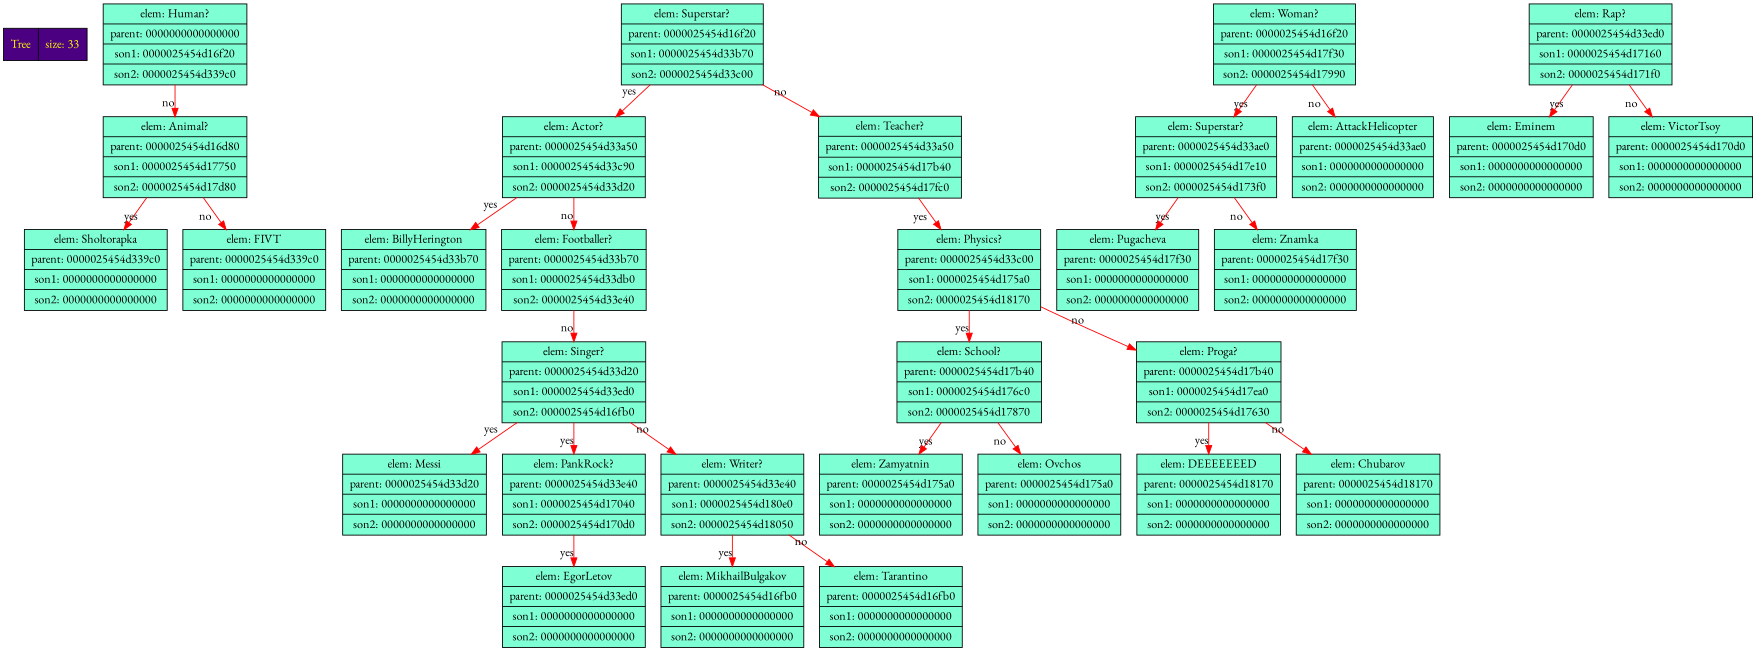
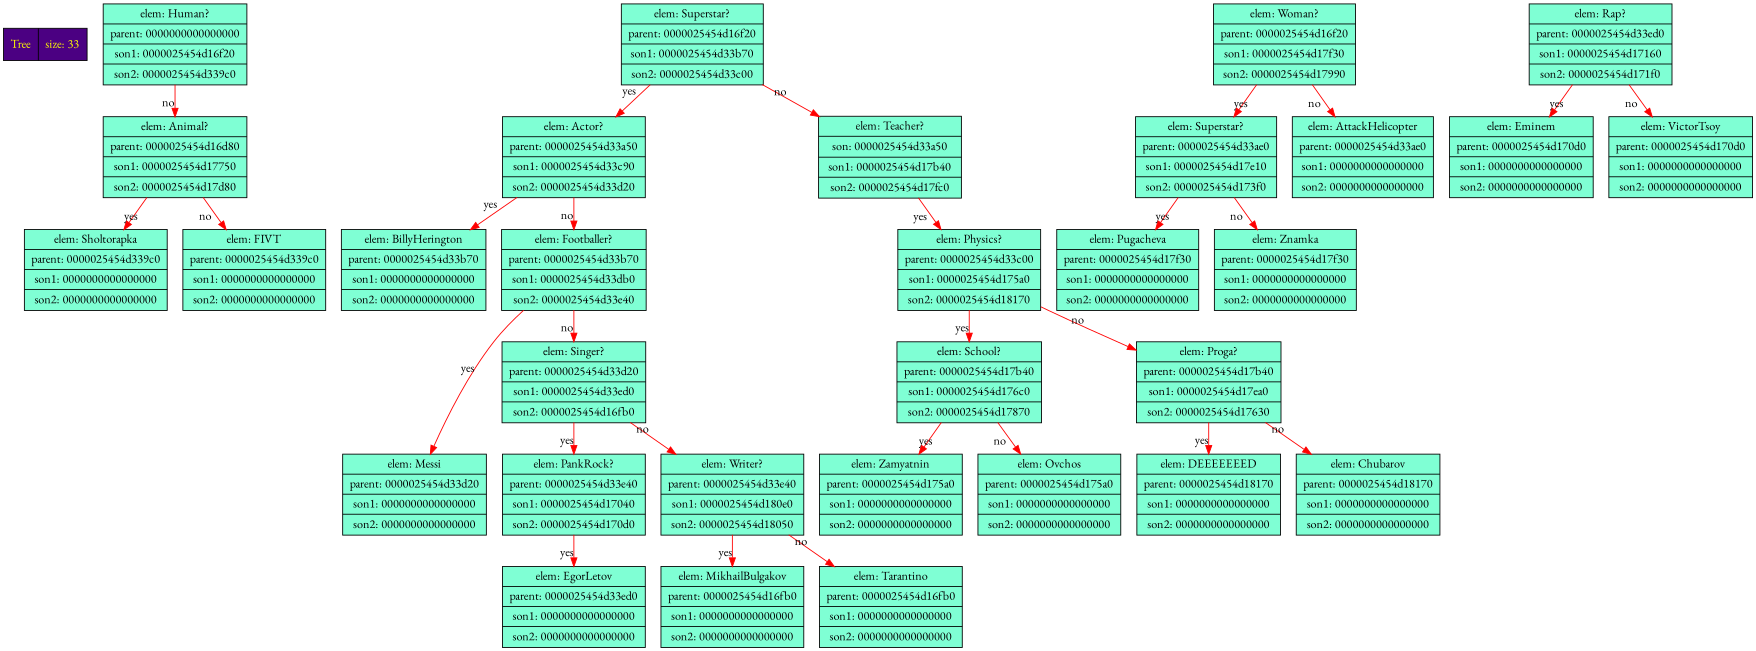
  digraph {
    fontname="EB Garamond"
    rankdir=TB
    node [fillcolor=aquamarine fontname="EB Garamond" shape=record style=filled color=black]
    edge [color=red constraint=true fontname="EB Garamond" weight=900 xlabel=yes]
    n1 [fillcolor=indigo fontcolor=yellow label="Tree|size: 33" rankdir=TB color=""]
    n2 [label="{<data>elem: Human?|<parent>parent: 0000000000000000|<son1>son1: 0000025454d16f20|<son2>son2: 0000025454d339c0}"]
    n3 [label="{<data>elem: Animal?|<parent>parent: 0000025454d16d80|<son1>son1: 0000025454d17750|<son2>son2: 0000025454d17d80}"]
    n4 [label="{<data>elem: Sholtorapka|<parent>parent: 0000025454d339c0|<son1>son1: 0000000000000000|<son2>son2: 0000000000000000}"]
    n5 [label="{<data>elem: FIVT|<parent>parent: 0000025454d339c0|<son1>son1: 0000000000000000|<son2>son2: 0000000000000000}"]
    n6 [label="{<data>elem: Superstar?|<parent>parent: 0000025454d16f20|<son1>son1: 0000025454d33b70|<son2>son2: 0000025454d33c00}"]
    n7 [label="{<data>elem: Actor?|<parent>parent: 0000025454d33a50|<son1>son1: 0000025454d33c90|<son2>son2: 0000025454d33d20}"]
-   n8 [label="{<data>elem: Teacher?|<parent>parent: 0000025454d33a50|<son1>son1: 0000025454d17b40|<son2>son2: 0000025454d17fc0}"]
+   n8 [label="{<data>elem: Teacher?|<parent>son: 0000025454d33a50|<son1>son1: 0000025454d17b40|<son2>son2: 0000025454d17fc0}"]
    n9 [label="{<data>elem: Woman?|<parent>parent: 0000025454d16f20|<son1>son1: 0000025454d17f30|<son2>son2: 0000025454d17990}"]
    n10 [label="{<data>elem: Superstar?|<parent>parent: 0000025454d33ae0|<son1>son1: 0000025454d17e10|<son2>son2: 0000025454d173f0}"]
    n11 [label="{<data>elem: AttackHelicopter|<parent>parent: 0000025454d33ae0|<son1>son1: 0000000000000000|<son2>son2: 0000000000000000}"]
    n12 [label="{<data>elem: BillyHerington|<parent>parent: 0000025454d33b70|<son1>son1: 0000000000000000|<son2>son2: 0000000000000000}"]
    n13 [label="{<data>elem: Footballer?|<parent>parent: 0000025454d33b70|<son1>son1: 0000025454d33db0|<son2>son2: 0000025454d33e40}"]
    n14 [label="{<data>elem: Physics?|<parent>parent: 0000025454d33c00|<son1>son1: 0000025454d175a0|<son2>son2: 0000025454d18170}"]
    n15 [label="{<data>elem: Messi|<parent>parent: 0000025454d33d20|<son1>son1: 0000000000000000|<son2>son2: 0000000000000000}"]
    n16 [label="{<data>elem: Singer?|<parent>parent: 0000025454d33d20|<son1>son1: 0000025454d33ed0|<son2>son2: 0000025454d16fb0}"]
    n17 [label="{<data>elem: PankRock?|<parent>parent: 0000025454d33e40|<son1>son1: 0000025454d17040|<son2>son2: 0000025454d170d0}"]
    n18 [label="{<data>elem: Writer?|<parent>parent: 0000025454d33e40|<son1>son1: 0000025454d180e0|<son2>son2: 0000025454d18050}"]
    n19 [label="{<data>elem: EgorLetov|<parent>parent: 0000025454d33ed0|<son1>son1: 0000000000000000|<son2>son2: 0000000000000000}"]
    n20 [label="{<data>elem: MikhailBulgakov|<parent>parent: 0000025454d16fb0|<son1>son1: 0000000000000000|<son2>son2: 0000000000000000}"]
    n21 [label="{<data>elem: Tarantino|<parent>parent: 0000025454d16fb0|<son1>son1: 0000000000000000|<son2>son2: 0000000000000000}"]
    n22 [label="{<data>elem: Rap?|<parent>parent: 0000025454d33ed0|<son1>son1: 0000025454d17160|<son2>son2: 0000025454d171f0}"]
    n23 [label="{<data>elem: Eminem|<parent>parent: 0000025454d170d0|<son1>son1: 0000000000000000|<son2>son2: 0000000000000000}"]
    n24 [label="{<data>elem: VictorTsoy|<parent>parent: 0000025454d170d0|<son1>son1: 0000000000000000|<son2>son2: 0000000000000000}"]
    n25 [label="{<data>elem: School?|<parent>parent: 0000025454d17b40|<son1>son1: 0000025454d176c0|<son2>son2: 0000025454d17870}"]
    n26 [label="{<data>elem: Proga?|<parent>parent: 0000025454d17b40|<son1>son1: 0000025454d17ea0|<son2>son2: 0000025454d17630}"]
    n27 [label="{<data>elem: Zamyatnin|<parent>parent: 0000025454d175a0|<son1>son1: 0000000000000000|<son2>son2: 0000000000000000}"]
    n28 [label="{<data>elem: Ovchos|<parent>parent: 0000025454d175a0|<son1>son1: 0000000000000000|<son2>son2: 0000000000000000}"]
    n29 [label="{<data>elem: DEEEEEEED|<parent>parent: 0000025454d18170|<son1>son1: 0000000000000000|<son2>son2: 0000000000000000}"]
    n30 [label="{<data>elem: Chubarov|<parent>parent: 0000025454d18170|<son1>son1: 0000000000000000|<son2>son2: 0000000000000000}"]
    n31 [label="{<data>elem: Pugacheva|<parent>parent: 0000025454d17f30|<son1>son1: 0000000000000000|<son2>son2: 0000000000000000}"]
    n32 [label="{<data>elem: Znamka|<parent>parent: 0000025454d17f30|<son1>son1: 0000000000000000|<son2>son2: 0000000000000000}"]
    n2 -> n3 [xlabel=no]
    n3 -> n4
    n3 -> n5 [xlabel=no]
    n6 -> n7
    n6 -> n8 [xlabel=no]
    n7 -> n12
    n7 -> n13 [xlabel=no]
    n8 -> n14
    n9 -> n10
    n9 -> n11 [xlabel=no]
    n10 -> n31
    n10 -> n32 [xlabel=no]
-   n16 -> n15
+   n13 -> n15
    n13 -> n16 [xlabel=no]
    n14 -> n25
    n14 -> n26 [xlabel=no]
    n16 -> n17
    n16 -> n18 [xlabel=no]
    n17 -> n19
    n18 -> n20
    n18 -> n21 [xlabel=no]
    n22 -> n23
    n22 -> n24 [xlabel=no]
    n25 -> n27
    n25 -> n28 [xlabel=no]
    n26 -> n29
    n26 -> n30 [xlabel=no]
  }
